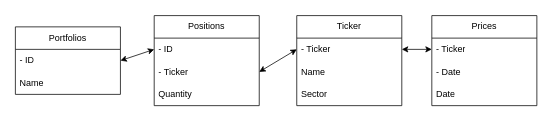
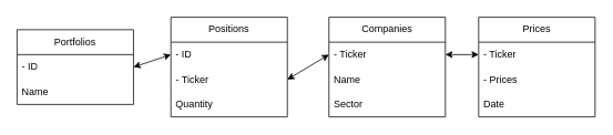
  <mxCell id="0" />
  <mxCell id="1" parent="0" />
- <mxCell id="2" value="Ticker" style="swimlane;fontStyle=0;childLayout=stackLayout;horizontal=1;startSize=30;horizontalStack=0;resizeParent=1;resizeParentMax=0;resizeLast=0;collapsible=1;marginBottom=0;whiteSpace=wrap;html=1;" vertex="1" parent="1"><mxGeometry x="395" y="20" width="140" height="120" as="geometry"><mxRectangle x="60" y="60" width="100" height="30" as="alternateBounds" /></mxGeometry></mxCell>
+ <mxCell id="2" value="Companies" style="swimlane;fontStyle=0;childLayout=stackLayout;horizontal=1;startSize=30;horizontalStack=0;resizeParent=1;resizeParentMax=0;resizeLast=0;collapsible=1;marginBottom=0;whiteSpace=wrap;html=1;" vertex="1" parent="1"><mxGeometry x="395" y="20" width="140" height="120" as="geometry"><mxRectangle x="60" y="60" width="100" height="30" as="alternateBounds" /></mxGeometry></mxCell>
  <mxCell id="3" value="- Ticker" style="text;strokeColor=none;fillColor=none;align=left;verticalAlign=middle;spacingLeft=4;spacingRight=4;overflow=hidden;points=[[0,0.5],[1,0.5]];portConstraint=eastwest;rotatable=0;whiteSpace=wrap;html=1;" vertex="1" parent="2"><mxGeometry y="30" width="140" height="30" as="geometry" /></mxCell>
  <mxCell id="4" value="Name" style="text;strokeColor=none;fillColor=none;align=left;verticalAlign=middle;spacingLeft=4;spacingRight=4;overflow=hidden;points=[[0,0.5],[1,0.5]];portConstraint=eastwest;rotatable=0;whiteSpace=wrap;html=1;" vertex="1" parent="2"><mxGeometry y="60" width="140" height="30" as="geometry" /></mxCell>
  <mxCell id="5" value="Sector" style="text;strokeColor=none;fillColor=none;align=left;verticalAlign=middle;spacingLeft=4;spacingRight=4;overflow=hidden;points=[[0,0.5],[1,0.5]];portConstraint=eastwest;rotatable=0;whiteSpace=wrap;html=1;" vertex="1" parent="2"><mxGeometry y="90" width="140" height="30" as="geometry" /></mxCell>
  <mxCell id="6" value="Portfolios" style="swimlane;fontStyle=0;childLayout=stackLayout;horizontal=1;startSize=30;horizontalStack=0;resizeParent=1;resizeParentMax=0;resizeLast=0;collapsible=1;marginBottom=0;whiteSpace=wrap;html=1;" vertex="1" parent="1"><mxGeometry x="20" y="35" width="140" height="90" as="geometry" /></mxCell>
  <mxCell id="7" value="-&amp;nbsp;&lt;span style=&quot;background-color: transparent; color: light-dark(rgb(0, 0, 0), rgb(255, 255, 255));&quot;&gt;ID&lt;/span&gt;" style="text;strokeColor=none;fillColor=none;align=left;verticalAlign=middle;spacingLeft=4;spacingRight=4;overflow=hidden;points=[[0,0.5],[1,0.5]];portConstraint=eastwest;rotatable=0;whiteSpace=wrap;html=1;" vertex="1" parent="6"><mxGeometry y="30" width="140" height="30" as="geometry" /></mxCell>
  <mxCell id="8" value="Name" style="text;strokeColor=none;fillColor=none;align=left;verticalAlign=middle;spacingLeft=4;spacingRight=4;overflow=hidden;points=[[0,0.5],[1,0.5]];portConstraint=eastwest;rotatable=0;whiteSpace=wrap;html=1;" vertex="1" parent="6"><mxGeometry y="60" width="140" height="30" as="geometry" /></mxCell>
  <mxCell id="9" value="Positions" style="swimlane;fontStyle=0;childLayout=stackLayout;horizontal=1;startSize=30;horizontalStack=0;resizeParent=1;resizeParentMax=0;resizeLast=0;collapsible=1;marginBottom=0;whiteSpace=wrap;html=1;" vertex="1" parent="1"><mxGeometry x="205" y="20" width="140" height="120" as="geometry" /></mxCell>
  <mxCell id="10" value="- ID" style="text;strokeColor=none;fillColor=none;align=left;verticalAlign=middle;spacingLeft=4;spacingRight=4;overflow=hidden;points=[[0,0.5],[1,0.5]];portConstraint=eastwest;rotatable=0;whiteSpace=wrap;html=1;" vertex="1" parent="9"><mxGeometry y="30" width="140" height="30" as="geometry" /></mxCell>
  <mxCell id="11" value="-&amp;nbsp;&lt;span style=&quot;background-color: transparent; color: light-dark(rgb(0, 0, 0), rgb(255, 255, 255));&quot;&gt;Ticker&lt;/span&gt;" style="text;strokeColor=none;fillColor=none;align=left;verticalAlign=middle;spacingLeft=4;spacingRight=4;overflow=hidden;points=[[0,0.5],[1,0.5]];portConstraint=eastwest;rotatable=0;whiteSpace=wrap;html=1;" vertex="1" parent="9"><mxGeometry y="60" width="140" height="30" as="geometry" /></mxCell>
  <mxCell id="12" value="Quantity" style="text;strokeColor=none;fillColor=none;align=left;verticalAlign=middle;spacingLeft=4;spacingRight=4;overflow=hidden;points=[[0,0.5],[1,0.5]];portConstraint=eastwest;rotatable=0;whiteSpace=wrap;html=1;" vertex="1" parent="9"><mxGeometry y="90" width="140" height="30" as="geometry" /></mxCell>
  <mxCell id="13" value="" style="endArrow=classic;startArrow=classic;html=1;rounded=0;exitX=1;exitY=0.5;exitDx=0;exitDy=0;entryX=0;entryY=0.5;entryDx=0;entryDy=0;" edge="1" parent="1" source="7" target="10"><mxGeometry width="50" height="50" relative="1" as="geometry"><mxPoint x="390" y="390" as="sourcePoint" /><mxPoint x="440" y="340" as="targetPoint" /></mxGeometry></mxCell>
  <mxCell id="14" value="" style="endArrow=classic;startArrow=classic;html=1;rounded=0;exitX=1;exitY=0.5;exitDx=0;exitDy=0;entryX=0;entryY=0.5;entryDx=0;entryDy=0;" edge="1" parent="1" source="11" target="3"><mxGeometry width="50" height="50" relative="1" as="geometry"><mxPoint x="108" y="90" as="sourcePoint" /><mxPoint x="198" y="75" as="targetPoint" /></mxGeometry></mxCell>
  <mxCell id="15" value="Prices" style="swimlane;fontStyle=0;childLayout=stackLayout;horizontal=1;startSize=30;horizontalStack=0;resizeParent=1;resizeParentMax=0;resizeLast=0;collapsible=1;marginBottom=0;whiteSpace=wrap;html=1;" vertex="1" parent="1"><mxGeometry x="575" y="20" width="140" height="120" as="geometry" /></mxCell>
  <mxCell id="16" value="- Ticker" style="text;strokeColor=none;fillColor=none;align=left;verticalAlign=middle;spacingLeft=4;spacingRight=4;overflow=hidden;points=[[0,0.5],[1,0.5]];portConstraint=eastwest;rotatable=0;whiteSpace=wrap;html=1;" vertex="1" parent="15"><mxGeometry y="30" width="140" height="30" as="geometry" /></mxCell>
- <mxCell id="17" value="- Date" style="text;strokeColor=none;fillColor=none;align=left;verticalAlign=middle;spacingLeft=4;spacingRight=4;overflow=hidden;points=[[0,0.5],[1,0.5]];portConstraint=eastwest;rotatable=0;whiteSpace=wrap;html=1;" vertex="1" parent="15"><mxGeometry y="60" width="140" height="30" as="geometry" /></mxCell>
+ <mxCell id="17" value="- Prices" style="text;strokeColor=none;fillColor=none;align=left;verticalAlign=middle;spacingLeft=4;spacingRight=4;overflow=hidden;points=[[0,0.5],[1,0.5]];portConstraint=eastwest;rotatable=0;whiteSpace=wrap;html=1;" vertex="1" parent="15"><mxGeometry y="60" width="140" height="30" as="geometry" /></mxCell>
  <mxCell id="18" value="Date" style="text;strokeColor=none;fillColor=none;align=left;verticalAlign=middle;spacingLeft=4;spacingRight=4;overflow=hidden;points=[[0,0.5],[1,0.5]];portConstraint=eastwest;rotatable=0;whiteSpace=wrap;html=1;" vertex="1" parent="15"><mxGeometry y="90" width="140" height="30" as="geometry" /></mxCell>
  <mxCell id="19" value="" style="endArrow=classic;startArrow=classic;html=1;rounded=0;exitX=0;exitY=0.5;exitDx=0;exitDy=0;entryX=1;entryY=0.5;entryDx=0;entryDy=0;" edge="1" parent="1" source="16" target="3"><mxGeometry width="50" height="50" relative="1" as="geometry"><mxPoint x="417" y="105" as="sourcePoint" /><mxPoint x="530" y="75" as="targetPoint" /></mxGeometry></mxCell>
